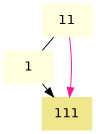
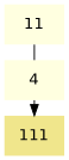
  digraph {
    fontname="DejaVu Sans"
    nodesep=0.5
    ranksep=0.20
    node [fillcolor=lightyellow fontname="DejaVu Sans" shape=plaintext style=filled]
    edge [color=black fontname="DejaVu Sans"]
-   1 [texlbl="\underline{$\neg p(c())$ }"]
+   1 [texlbl="\underline{$\neg p(c())$ }" label=4]
    11 [texlbl="\underline{$p(c())$ }"]
    111 [fillcolor=khaki texlbl="\underline{$\bot$ }"]
    subgraph sub_1 {
    }
    subgraph sub_2 {
      1
      11
      111
    }
    subgraph sub_3 {
      1
      11
    }
    1 -> 111
    11 -> 1 [dir=none]
-   11 -> 111 [color=deeppink]
  }
